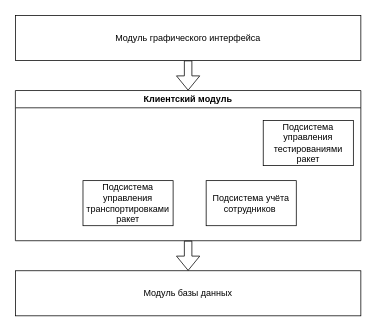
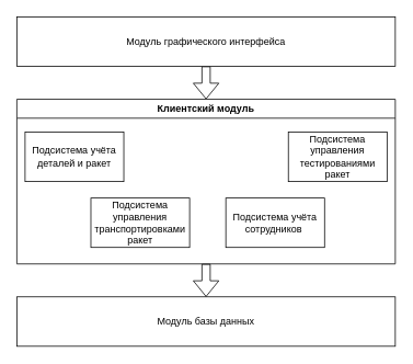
  <mxCell id="0" />
  <mxCell id="1" parent="0" />
  <mxCell id="2" style="edgeStyle=orthogonalEdgeStyle;rounded=0;orthogonalLoop=1;jettySize=auto;html=1;exitX=0.5;exitY=1;exitDx=0;exitDy=0;entryX=0.5;entryY=0;entryDx=0;entryDy=0;shape=flexArrow;" edge="1" parent="1" source="3" target="6"><mxGeometry relative="1" as="geometry" /></mxCell>
  <mxCell id="3" value="Модуль графического интерфейса" style="rounded=0;whiteSpace=wrap;html=1;" vertex="1" parent="1"><mxGeometry x="20" y="20" width="460" height="60" as="geometry" /></mxCell>
  <mxCell id="4" value="Модуль базы данных" style="rounded=0;whiteSpace=wrap;html=1;" vertex="1" parent="1"><mxGeometry x="20" y="360" width="460" height="60" as="geometry" /></mxCell>
  <mxCell id="5" value="" style="edgeStyle=orthogonalEdgeStyle;rounded=0;orthogonalLoop=1;jettySize=auto;html=1;shape=flexArrow;" edge="1" parent="1" source="6" target="4"><mxGeometry relative="1" as="geometry" /></mxCell>
  <mxCell id="6" value="Клиентский модуль" style="swimlane;whiteSpace=wrap;html=1;" vertex="1" parent="1"><mxGeometry x="20" y="120" width="460" height="200" as="geometry" /></mxCell>
+ <mxCell id="7" value="Подсистема учёта деталей и ракет" style="rounded=0;whiteSpace=wrap;html=1;" vertex="1" parent="6"><mxGeometry x="10" y="40" width="120" height="60" as="geometry" /></mxCell>
  <mxCell id="8" value="Подсистема управления тестированиями ракет" style="rounded=0;whiteSpace=wrap;html=1;" vertex="1" parent="6"><mxGeometry x="330" y="40" width="120" height="60" as="geometry" /></mxCell>
  <mxCell id="9" value="Подсистема управления транспортировками ракет" style="rounded=0;whiteSpace=wrap;html=1;" vertex="1" parent="6"><mxGeometry x="90" y="120" width="120" height="60" as="geometry" /></mxCell>
  <mxCell id="10" value="Подсистема учёта сотрудников&amp;nbsp;" style="rounded=0;whiteSpace=wrap;html=1;" vertex="1" parent="6"><mxGeometry x="254" y="120" width="120" height="60" as="geometry" /></mxCell>
